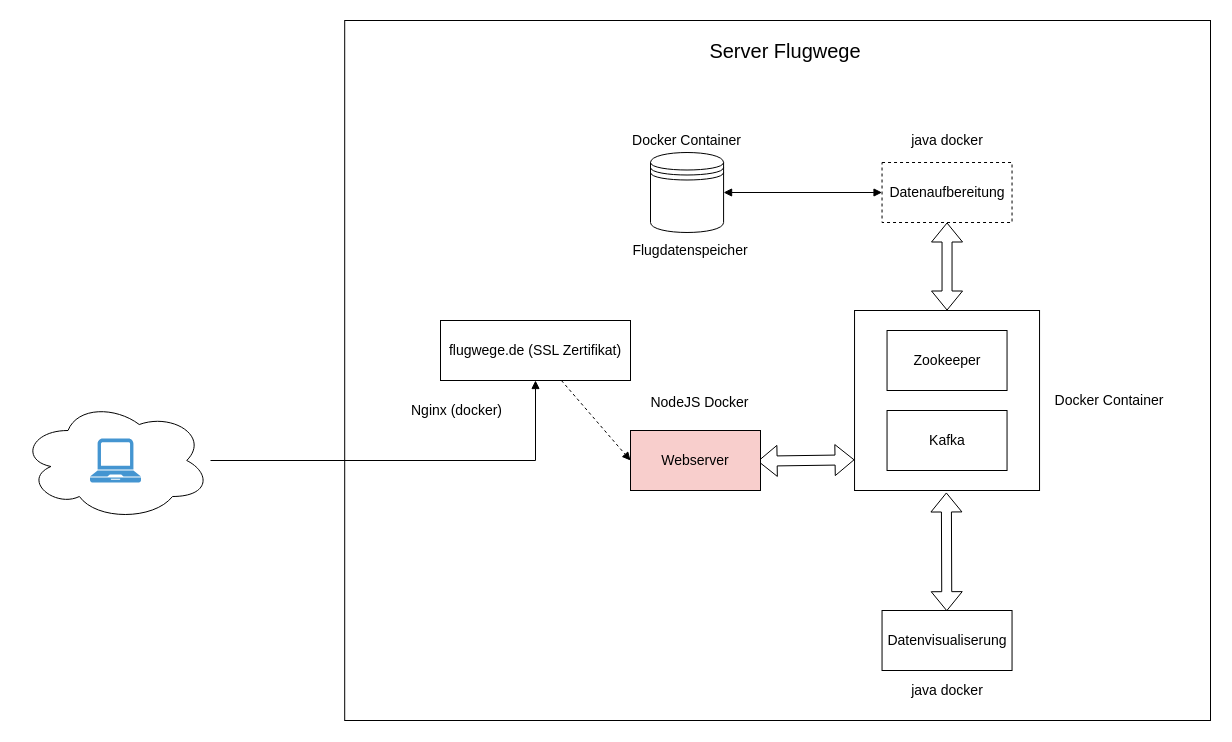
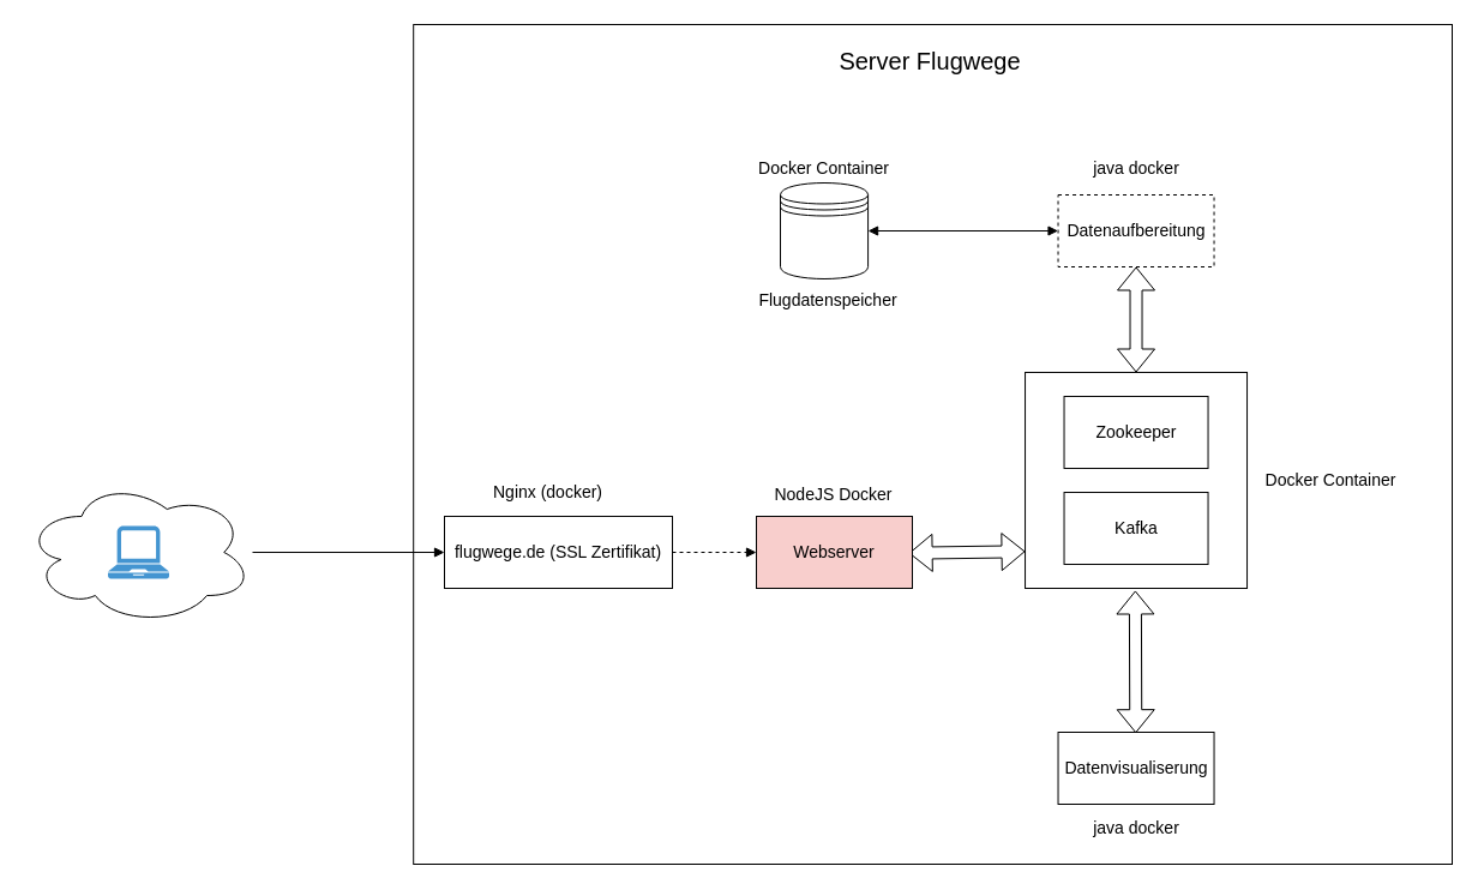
  <mxCell id="0" />
  <mxCell id="1" parent="0" />
  <mxCell id="2" value="" style="ellipse;shape=cloud;whiteSpace=wrap;html=1;fontSize=14;" vertex="1" parent="1"><mxGeometry x="20" y="400" width="190" height="120" as="geometry" /></mxCell>
  <mxCell id="3" value="" style="rounded=0;whiteSpace=wrap;html=1;fontSize=14;" vertex="1" parent="1"><mxGeometry x="344.2" y="20" width="865.8" height="700" as="geometry" /></mxCell>
  <mxCell id="4" style="edgeStyle=none;rounded=0;orthogonalLoop=1;jettySize=auto;html=1;exitX=1;exitY=0.5;exitDx=0;exitDy=0;startArrow=block;startFill=1;endArrow=none;endFill=0;strokeColor=#000000;fontSize=14;" parent="1" edge="1"><mxGeometry relative="1" as="geometry"><mxPoint x="706.54" y="720" as="sourcePoint" /><mxPoint x="706.54" y="720" as="targetPoint" /></mxGeometry></mxCell>
  <mxCell id="5" value="" style="shape=flexArrow;endArrow=classic;startArrow=classic;html=1;strokeColor=#000000;fontSize=14;" parent="1" edge="1"><mxGeometry width="50" height="50" relative="1" as="geometry"><mxPoint x="757.12" y="460.7" as="sourcePoint" /><mxPoint x="854.04" y="459.3" as="targetPoint" /></mxGeometry></mxCell>
  <mxCell id="6" value="" style="shape=flexArrow;endArrow=classic;startArrow=classic;html=1;strokeColor=#000000;fontSize=14;entryX=1.033;entryY=0.566;entryDx=0;entryDy=0;entryPerimeter=0;" parent="1" edge="1"><mxGeometry width="50" height="50" relative="1" as="geometry"><mxPoint x="946.285" y="610.682" as="sourcePoint" /><mxPoint x="945.86" y="491.98" as="targetPoint" /></mxGeometry></mxCell>
  <mxCell id="7" style="edgeStyle=none;rounded=0;orthogonalLoop=1;jettySize=auto;html=1;startArrow=block;startFill=1;endArrow=block;endFill=1;strokeColor=#000000;fontSize=14;entryX=0;entryY=0.5;entryDx=0;entryDy=0;" parent="1" source="8" target="15" edge="1"><mxGeometry relative="1" as="geometry"><mxPoint x="900" y="202" as="targetPoint" /></mxGeometry></mxCell>
  <mxCell id="8" value="" style="shape=datastore;whiteSpace=wrap;html=1;sketch=0;fontSize=14;" parent="1" vertex="1"><mxGeometry x="650" y="152" width="73.08" height="80" as="geometry" /></mxCell>
  <mxCell id="9" value="Flugdatenspeicher" style="text;html=1;strokeColor=none;fillColor=none;align=center;verticalAlign=middle;whiteSpace=wrap;rounded=0;sketch=0;fontSize=14;" parent="1" vertex="1"><mxGeometry x="670" y="240" width="40" height="20" as="geometry" /></mxCell>
  <mxCell id="10" style="edgeStyle=none;rounded=0;orthogonalLoop=1;jettySize=auto;html=1;startArrow=none;startFill=0;endArrow=block;endFill=1;strokeColor=#000000;entryX=0;entryY=0.5;entryDx=0;entryDy=0;dashed=1;" parent="1" source="27" target="25" edge="1"><mxGeometry relative="1" as="geometry"><mxPoint x="620" y="462" as="targetPoint" /></mxGeometry></mxCell>
  <mxCell id="11" value="" style="pointerEvents=1;shadow=0;dashed=0;html=1;strokeColor=none;fillColor=#4495D1;labelPosition=center;verticalLabelPosition=bottom;verticalAlign=top;align=center;outlineConnect=0;shape=mxgraph.veeam.laptop;" parent="1" vertex="1"><mxGeometry x="89.5" y="438" width="51" height="44" as="geometry" /></mxCell>
  <mxCell id="12" style="edgeStyle=none;rounded=0;orthogonalLoop=1;jettySize=auto;html=1;exitX=0.75;exitY=1;exitDx=0;exitDy=0;startArrow=none;startFill=0;endArrow=block;endFill=1;strokeColor=#000000;" parent="1" edge="1"><mxGeometry relative="1" as="geometry"><mxPoint x="578.31" y="422.881" as="sourcePoint" /><mxPoint x="578.31" y="422.881" as="targetPoint" /></mxGeometry></mxCell>
- <mxCell id="13" value="&lt;font style=&quot;font-size: 20px&quot;&gt;Server Flugwege&lt;/font&gt;" style="text;html=1;strokeColor=none;fillColor=none;align=center;verticalAlign=middle;whiteSpace=wrap;rounded=0;" vertex="1" parent="1"><mxGeometry x="670" y="40" width="230" height="20" as="geometry" /></mxCell>
+ <mxCell id="13" value="&lt;font style=&quot;font-size: 20px&quot;&gt;Server Flugwege&lt;/font&gt;" style="text;html=1;strokeColor=none;fillColor=none;align=center;verticalAlign=middle;whiteSpace=wrap;rounded=0;" vertex="1" parent="1"><mxGeometry x="660" y="40" width="230" height="20" as="geometry" /></mxCell>
  <mxCell id="14" style="edgeStyle=orthogonalEdgeStyle;rounded=0;orthogonalLoop=1;jettySize=auto;html=1;exitX=0.5;exitY=1;exitDx=0;exitDy=0;" edge="1" parent="1" source="13" target="13"><mxGeometry relative="1" as="geometry" /></mxCell>
  <mxCell id="15" value="&lt;font style=&quot;font-size: 14px&quot;&gt;Datenaufbereitung&lt;/font&gt;" style="rounded=0;whiteSpace=wrap;html=1;dashed=1;" vertex="1" parent="1"><mxGeometry x="881.54" y="162" width="130" height="60" as="geometry" /></mxCell>
  <mxCell id="16" value="java docker" style="text;html=1;strokeColor=none;fillColor=none;align=center;verticalAlign=middle;whiteSpace=wrap;rounded=0;fontSize=14;" vertex="1" parent="1"><mxGeometry x="906.54" y="130" width="80" height="20" as="geometry" /></mxCell>
  <mxCell id="17" value="&lt;span style=&quot;font-size: 14px&quot;&gt;Datenvisualiserung&lt;/span&gt;" style="rounded=0;whiteSpace=wrap;html=1;" vertex="1" parent="1"><mxGeometry x="881.54" y="610" width="130" height="60" as="geometry" /></mxCell>
  <mxCell id="18" value="java docker" style="text;html=1;strokeColor=none;fillColor=none;align=center;verticalAlign=middle;whiteSpace=wrap;rounded=0;fontSize=14;" vertex="1" parent="1"><mxGeometry x="906.54" y="680" width="80" height="20" as="geometry" /></mxCell>
  <mxCell id="19" value="Docker Container" style="text;html=1;strokeColor=none;fillColor=none;align=center;verticalAlign=middle;whiteSpace=wrap;rounded=0;fontSize=14;" vertex="1" parent="1"><mxGeometry x="624.81" y="130" width="123.46" height="20" as="geometry" /></mxCell>
  <mxCell id="20" value="" style="rounded=0;whiteSpace=wrap;html=1;fontSize=14;" vertex="1" parent="1"><mxGeometry x="854.04" y="310" width="185" height="180" as="geometry" /></mxCell>
  <mxCell id="21" value="Zookeeper" style="rounded=0;whiteSpace=wrap;html=1;fontSize=14;" vertex="1" parent="1"><mxGeometry x="886.54" y="330" width="120" height="60" as="geometry" /></mxCell>
  <mxCell id="22" value="Kafka" style="rounded=0;whiteSpace=wrap;html=1;fontSize=14;" vertex="1" parent="1"><mxGeometry x="886.54" y="410" width="120" height="60" as="geometry" /></mxCell>
  <mxCell id="23" value="Docker Container" style="text;html=1;strokeColor=none;fillColor=none;align=center;verticalAlign=middle;whiteSpace=wrap;rounded=0;fontSize=14;" vertex="1" parent="1"><mxGeometry x="1050" y="390" width="118.46" height="20" as="geometry" /></mxCell>
  <mxCell id="24" value="" style="shape=flexArrow;endArrow=classic;startArrow=classic;html=1;fontSize=14;exitX=0.5;exitY=0;exitDx=0;exitDy=0;entryX=0.5;entryY=1;entryDx=0;entryDy=0;" edge="1" parent="1" source="20" target="15"><mxGeometry width="50" height="50" relative="1" as="geometry"><mxPoint x="790" y="160" as="sourcePoint" /><mxPoint x="840" y="110" as="targetPoint" /></mxGeometry></mxCell>
  <mxCell id="25" value="&lt;font style=&quot;font-size: 14px&quot;&gt;Webserver&lt;/font&gt;" style="rounded=0;whiteSpace=wrap;html=1;fillColor=#f8cecc;" vertex="1" parent="1"><mxGeometry x="630" y="430" width="130" height="60" as="geometry" /></mxCell>
- <mxCell id="26" value="NodeJS Docker" style="text;html=1;strokeColor=none;fillColor=none;align=center;verticalAlign=middle;whiteSpace=wrap;rounded=0;fontSize=14;" vertex="1" parent="1"><mxGeometry x="613.27" y="392" width="173.46" height="20" as="geometry" /></mxCell>
- <mxCell id="27" value="&lt;span style=&quot;font-size: 14px&quot;&gt;flugwege.de (SSL Zertifikat)&lt;/span&gt;" style="rounded=0;whiteSpace=wrap;html=1;" vertex="1" parent="1"><mxGeometry x="440" y="320" width="190" height="60" as="geometry" /></mxCell>
+ <mxCell id="26" value="NodeJS Docker" style="text;html=1;strokeColor=none;fillColor=none;align=center;verticalAlign=middle;whiteSpace=wrap;rounded=0;fontSize=14;" vertex="1" parent="1"><mxGeometry x="608.27" y="402" width="173.46" height="20" as="geometry" /></mxCell>
+ <mxCell id="27" value="&lt;span style=&quot;font-size: 14px&quot;&gt;flugwege.de (SSL Zertifikat)&lt;/span&gt;" style="rounded=0;whiteSpace=wrap;html=1;" vertex="1" parent="1"><mxGeometry x="370" y="430" width="190" height="60" as="geometry" /></mxCell>
  <mxCell id="28" value="Nginx (docker)" style="text;html=1;strokeColor=none;fillColor=none;align=center;verticalAlign=middle;whiteSpace=wrap;rounded=0;fontSize=14;" vertex="1" parent="1"><mxGeometry x="395.2" y="400" width="123.46" height="20" as="geometry" /></mxCell>
  <mxCell id="29" style="edgeStyle=orthogonalEdgeStyle;rounded=0;orthogonalLoop=1;jettySize=auto;html=1;endArrow=block;endFill=1;fontSize=14;" edge="1" parent="1" source="2" target="27"><mxGeometry relative="1" as="geometry" /></mxCell>
